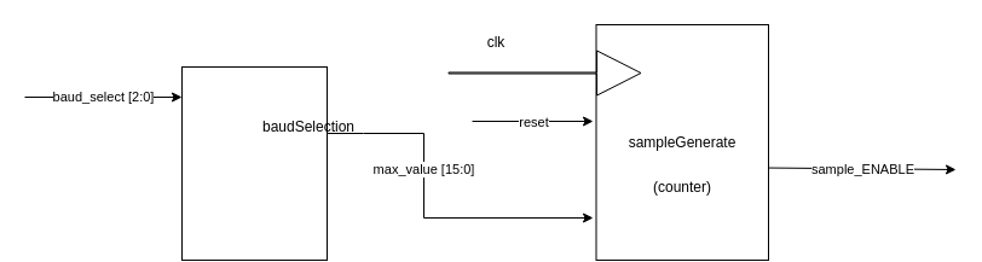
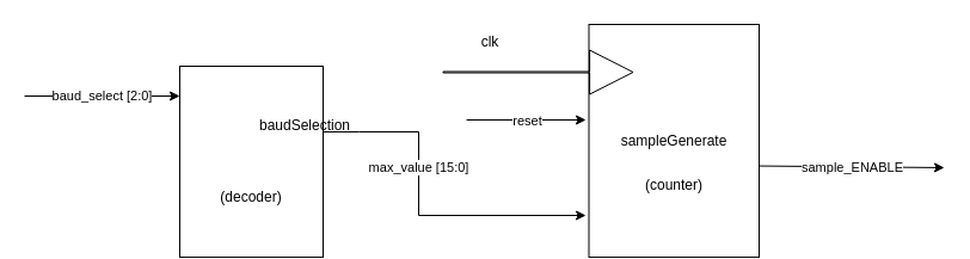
  <mxCell id="0" />
  <mxCell id="1" parent="0" />
  <mxCell id="2" value="" style="rounded=0;whiteSpace=wrap;html=1;rotation=90;fillColor=default;" vertex="1" parent="1"><mxGeometry x="130" y="75" width="160" height="120" as="geometry" /></mxCell>
  <mxCell id="3" value="baud_select [2:0]" style="endArrow=classic;html=1;rounded=0;" edge="1" parent="1"><mxGeometry relative="1" as="geometry"><mxPoint x="20" y="80" as="sourcePoint" /><mxPoint x="150" y="80" as="targetPoint" /></mxGeometry></mxCell>
  <mxCell id="4" value="max_value [15:0]" style="endArrow=classic;html=1;rounded=0;" edge="1" parent="1"><mxGeometry x="-0.241" relative="1" as="geometry"><mxPoint x="270" y="110" as="sourcePoint" /><mxPoint x="490" y="180" as="targetPoint" /><Array as="points"><mxPoint x="300" y="110" /><mxPoint x="350" y="110" /><mxPoint x="350" y="180" /></Array><mxPoint as="offset" /></mxGeometry></mxCell>
  <mxCell id="5" value="baudSelection" style="text;html=1;strokeColor=none;fillColor=none;align=center;verticalAlign=middle;whiteSpace=wrap;rounded=0;" vertex="1" parent="1"><mxGeometry x="225" y="90" width="60" height="30" as="geometry" /></mxCell>
  <mxCell id="6" value="" style="rounded=0;whiteSpace=wrap;html=1;fillColor=default;rotation=90;" vertex="1" parent="1"><mxGeometry x="466.25" y="46.25" width="195" height="142.5" as="geometry" /></mxCell>
  <mxCell id="7" value="" style="shape=flexArrow;endArrow=classic;html=1;rounded=0;endWidth=35;endSize=11.8;width=1;" edge="1" parent="1"><mxGeometry width="50" height="50" relative="1" as="geometry"><mxPoint x="370" y="60" as="sourcePoint" /><mxPoint x="530" y="60" as="targetPoint" /><Array as="points" /></mxGeometry></mxCell>
  <mxCell id="8" value="clk" style="text;html=1;strokeColor=none;fillColor=none;align=center;verticalAlign=middle;whiteSpace=wrap;rounded=0;" vertex="1" parent="1"><mxGeometry x="380" y="20" width="60" height="30" as="geometry" /></mxCell>
  <mxCell id="9" value="" style="endArrow=classic;html=1;rounded=0;" edge="1" parent="1"><mxGeometry relative="1" as="geometry"><mxPoint x="390" y="100" as="sourcePoint" /><mxPoint x="490" y="100" as="targetPoint" /></mxGeometry></mxCell>
  <mxCell id="10" value="reset" style="edgeLabel;resizable=0;html=1;align=center;verticalAlign=middle;fillColor=default;" connectable="0" vertex="1" parent="9"><mxGeometry relative="1" as="geometry" /></mxCell>
  <mxCell id="11" value="" style="endArrow=classic;html=1;rounded=0;exitX=0.608;exitY=-0.001;exitDx=0;exitDy=0;exitPerimeter=0;" edge="1" parent="1" source="6"><mxGeometry relative="1" as="geometry"><mxPoint x="640" y="140" as="sourcePoint" /><mxPoint x="790" y="140" as="targetPoint" /></mxGeometry></mxCell>
  <mxCell id="12" value="sample_ENABLE" style="edgeLabel;resizable=0;html=1;align=center;verticalAlign=middle;fillColor=default;" connectable="0" vertex="1" parent="11"><mxGeometry relative="1" as="geometry" /></mxCell>
  <mxCell id="13" value="sampleGenerate" style="text;html=1;strokeColor=none;fillColor=none;align=center;verticalAlign=middle;whiteSpace=wrap;rounded=0;" vertex="1" parent="1"><mxGeometry x="533.75" y="102.5" width="60" height="30" as="geometry" /></mxCell>
+ <mxCell id="14" value="(decoder)" style="text;html=1;strokeColor=none;fillColor=none;align=center;verticalAlign=middle;whiteSpace=wrap;rounded=0;" vertex="1" parent="1"><mxGeometry x="180" y="150" width="60" height="30" as="geometry" /></mxCell>
  <mxCell id="15" value="(counter)" style="text;html=1;strokeColor=none;fillColor=none;align=center;verticalAlign=middle;whiteSpace=wrap;rounded=0;" vertex="1" parent="1"><mxGeometry x="533.75" y="140" width="60" height="30" as="geometry" /></mxCell>
